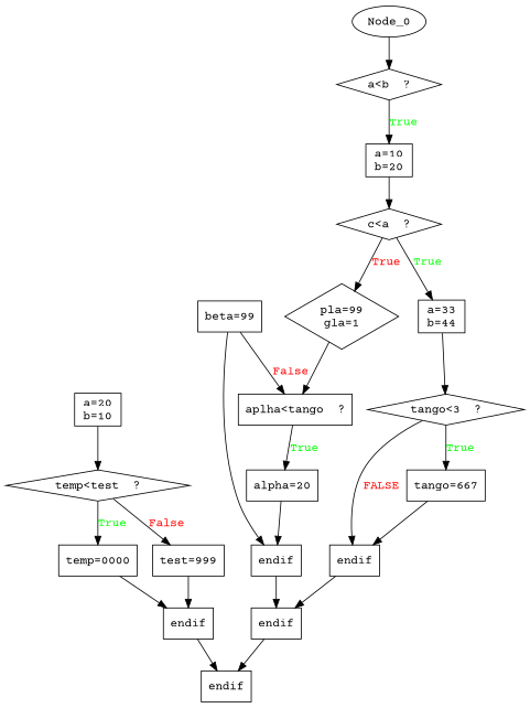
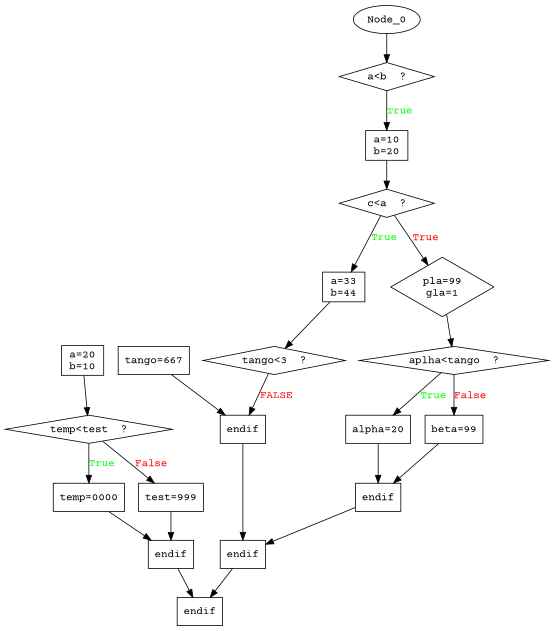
  digraph {
    fontname="Courier Prime"
    node [fontname="Courier Prime" shape=box]
    edge [fontname="Courier Prime"]
    n1 [label="a<b  ?" shape=diamond]
    n2 [label="a=10\nb=20"]
    n3 [label="c<a  ?" shape=diamond]
    n4 [label="a=20\nb=10"]
    n5 [label="temp<test  ?" shape=diamond]
    n6 [label="a=33\nb=44"]
    n7 [label="pla=99\ngla=1" shape=diamond]
    n8 [label="tango<3  ?" shape=diamond]
-   n9 [label="aplha<tango  ?"]
+   n9 [label="aplha<tango  ?" shape=diamond]
    n10 [label="tango=667"]
    n11 [label=endif]
    n12 [label=endif]
    n13 [label=endif]
    n14 [label="alpha=20"]
    n15 [label="beta=99"]
    n16 [label=endif]
    n17 [label="temp=0000"]
    n18 [label="test=999"]
    n19 [label=endif]
    Node_0 [shape=""]
    n1 -> n2 [fontcolor=GREEN label=True]
    n2 -> n3
    n3 -> n6 [fontcolor=GREEN label=True]
    n3 -> n7 [fontcolor=RED label=True]
    n4 -> n5
    n5 -> n17 [fontcolor=GREEN label=True]
    n5 -> n18 [fontcolor=RED label=False]
    n6 -> n8
    n7 -> n9
-   n8 -> n10 [fontcolor=GREEN label=True]
    n8 -> n11 [fontcolor=RED label=FALSE]
    n9 -> n14 [fontcolor=GREEN label=True]
-   n15 -> n9 [fontcolor=RED label=False]
+   n9 -> n15 [fontcolor=RED label=False]
    n10 -> n11
    n11 -> n12
    n12 -> n13
    n14 -> n16
    n15 -> n16
    n16 -> n12
    n17 -> n19
    n18 -> n19
    n19 -> n13
    Node_0 -> n1
  }
